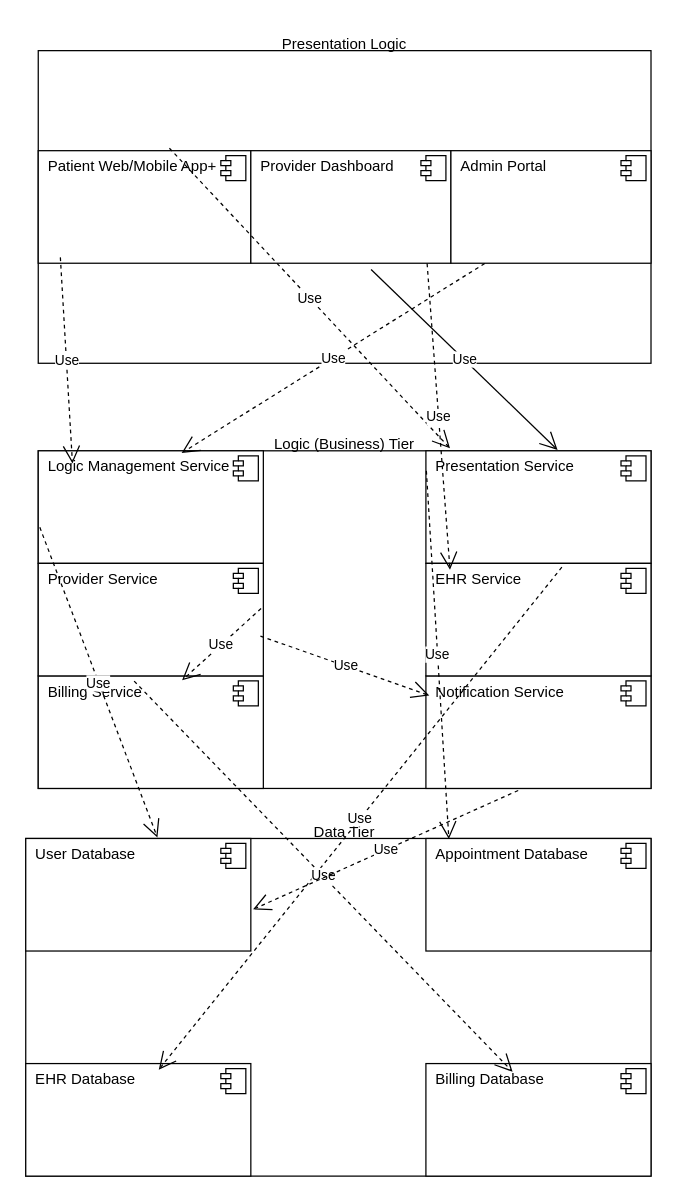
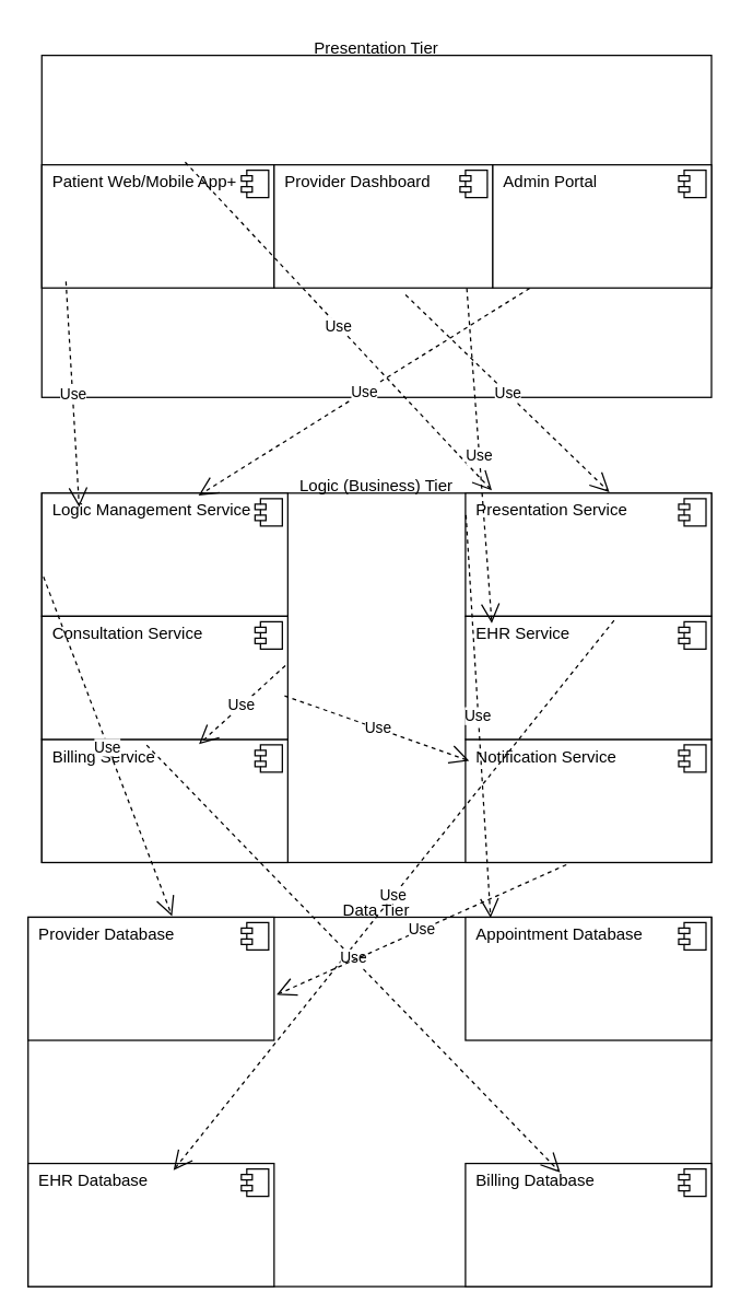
  <mxCell id="0" />
  <mxCell id="1" parent="0" />
  <mxCell id="2" value="" style="rounded=0;whiteSpace=wrap;html=1;" vertex="1" parent="1"><mxGeometry x="30" y="40" width="490" height="250" as="geometry" /></mxCell>
- <mxCell id="3" value="Presentation Logic" style="text;html=1;whiteSpace=wrap;strokeColor=none;fillColor=none;align=center;verticalAlign=middle;rounded=0;" vertex="1" parent="1"><mxGeometry x="200" y="20" width="150" height="30" as="geometry" /></mxCell>
+ <mxCell id="3" value="Presentation Tier" style="text;html=1;whiteSpace=wrap;strokeColor=none;fillColor=none;align=center;verticalAlign=middle;rounded=0;" vertex="1" parent="1"><mxGeometry x="200" y="20" width="150" height="30" as="geometry" /></mxCell>
  <mxCell id="4" value="" style="rounded=0;whiteSpace=wrap;html=1;" vertex="1" parent="1"><mxGeometry x="30" y="360" width="490" height="270" as="geometry" /></mxCell>
  <mxCell id="5" value="Logic (Business) Tier" style="text;html=1;whiteSpace=wrap;strokeColor=none;fillColor=none;align=center;verticalAlign=middle;rounded=0;" vertex="1" parent="1"><mxGeometry x="210" y="340" width="130" height="30" as="geometry" /></mxCell>
  <mxCell id="6" value="" style="rounded=0;whiteSpace=wrap;html=1;" vertex="1" parent="1"><mxGeometry x="20" y="670" width="500" height="270" as="geometry" /></mxCell>
  <mxCell id="7" value="Data Tier" style="text;html=1;whiteSpace=wrap;strokeColor=none;fillColor=none;align=center;verticalAlign=middle;rounded=0;" vertex="1" parent="1"><mxGeometry x="245" y="650" width="60" height="30" as="geometry" /></mxCell>
  <mxCell id="8" value="&lt;p style=&quot;margin:0px;margin-top:6px;text-align:center;&quot;&gt;&lt;/p&gt;&lt;p style=&quot;margin:0px;margin-left:8px;&quot;&gt;&lt;span style=&quot;background-color: transparent; color: light-dark(rgb(0, 0, 0), rgb(255, 255, 255));&quot;&gt;Patient Web/Mobile App&lt;/span&gt;+&amp;nbsp;&lt;/p&gt;" style="align=left;overflow=fill;html=1;dropTarget=0;whiteSpace=wrap;" vertex="1" parent="1"><mxGeometry x="30" y="120" width="170" height="90" as="geometry" /></mxCell>
  <mxCell id="9" value="" style="shape=component;jettyWidth=8;jettyHeight=4;" vertex="1" parent="8"><mxGeometry x="1" width="20" height="20" relative="1" as="geometry"><mxPoint x="-24" y="4" as="offset" /></mxGeometry></mxCell>
  <mxCell id="10" value="&lt;p style=&quot;margin:0px;margin-top:6px;text-align:center;&quot;&gt;&lt;/p&gt;&lt;p style=&quot;margin:0px;margin-left:8px;&quot;&gt;&lt;span style=&quot;background-color: transparent; color: light-dark(rgb(0, 0, 0), rgb(255, 255, 255));&quot;&gt;Provider Dashboard&lt;/span&gt;&lt;/p&gt;" style="align=left;overflow=fill;html=1;dropTarget=0;whiteSpace=wrap;" vertex="1" parent="1"><mxGeometry x="200" y="120" width="160" height="90" as="geometry" /></mxCell>
  <mxCell id="11" value="" style="shape=component;jettyWidth=8;jettyHeight=4;" vertex="1" parent="10"><mxGeometry x="1" width="20" height="20" relative="1" as="geometry"><mxPoint x="-24" y="4" as="offset" /></mxGeometry></mxCell>
  <mxCell id="12" value="&lt;p style=&quot;margin:0px;margin-top:6px;text-align:center;&quot;&gt;&lt;/p&gt;&lt;p style=&quot;margin:0px;margin-left:8px;&quot;&gt;&lt;span style=&quot;background-color: transparent; color: light-dark(rgb(0, 0, 0), rgb(255, 255, 255));&quot;&gt;Admin Portal&lt;/span&gt;&lt;/p&gt;" style="align=left;overflow=fill;html=1;dropTarget=0;whiteSpace=wrap;" vertex="1" parent="1"><mxGeometry x="360" y="120" width="160" height="90" as="geometry" /></mxCell>
  <mxCell id="13" value="" style="shape=component;jettyWidth=8;jettyHeight=4;" vertex="1" parent="12"><mxGeometry x="1" width="20" height="20" relative="1" as="geometry"><mxPoint x="-24" y="4" as="offset" /></mxGeometry></mxCell>
  <mxCell id="14" value="&lt;p style=&quot;margin:0px;margin-top:6px;text-align:center;&quot;&gt;&lt;/p&gt;&lt;p style=&quot;margin:0px;margin-left:8px;&quot;&gt;&lt;span style=&quot;background-color: transparent; color: light-dark(rgb(0, 0, 0), rgb(255, 255, 255));&quot;&gt;Logic Management Service&lt;/span&gt;&lt;/p&gt;" style="align=left;overflow=fill;html=1;dropTarget=0;whiteSpace=wrap;" vertex="1" parent="1"><mxGeometry x="30" y="360" width="180" height="90" as="geometry" /></mxCell>
  <mxCell id="15" value="" style="shape=component;jettyWidth=8;jettyHeight=4;" vertex="1" parent="14"><mxGeometry x="1" width="20" height="20" relative="1" as="geometry"><mxPoint x="-24" y="4" as="offset" /></mxGeometry></mxCell>
  <mxCell id="16" value="&lt;p style=&quot;margin:0px;margin-top:6px;text-align:center;&quot;&gt;&lt;/p&gt;&lt;p style=&quot;margin:0px;margin-left:8px;&quot;&gt;&lt;span style=&quot;background-color: transparent; color: light-dark(rgb(0, 0, 0), rgb(255, 255, 255));&quot;&gt;Presentation Service&lt;/span&gt;&lt;/p&gt;" style="align=left;overflow=fill;html=1;dropTarget=0;whiteSpace=wrap;" vertex="1" parent="1"><mxGeometry x="340" y="360" width="180" height="90" as="geometry" /></mxCell>
  <mxCell id="17" value="" style="shape=component;jettyWidth=8;jettyHeight=4;" vertex="1" parent="16"><mxGeometry x="1" width="20" height="20" relative="1" as="geometry"><mxPoint x="-24" y="4" as="offset" /></mxGeometry></mxCell>
  <mxCell id="18" value="&lt;p style=&quot;margin:0px;margin-top:6px;text-align:center;&quot;&gt;&lt;/p&gt;&lt;p style=&quot;margin:0px;margin-left:8px;&quot;&gt;&lt;span style=&quot;background-color: transparent; color: light-dark(rgb(0, 0, 0), rgb(255, 255, 255));&quot;&gt;Billing Service&lt;/span&gt;&lt;/p&gt;" style="align=left;overflow=fill;html=1;dropTarget=0;whiteSpace=wrap;" vertex="1" parent="1"><mxGeometry x="30" y="540" width="180" height="90" as="geometry" /></mxCell>
  <mxCell id="19" value="" style="shape=component;jettyWidth=8;jettyHeight=4;" vertex="1" parent="18"><mxGeometry x="1" width="20" height="20" relative="1" as="geometry"><mxPoint x="-24" y="4" as="offset" /></mxGeometry></mxCell>
  <mxCell id="20" value="&lt;p style=&quot;margin:0px;margin-top:6px;text-align:center;&quot;&gt;&lt;/p&gt;&lt;p style=&quot;margin:0px;margin-left:8px;&quot;&gt;&lt;span style=&quot;background-color: transparent; color: light-dark(rgb(0, 0, 0), rgb(255, 255, 255));&quot;&gt;Notification Service&lt;/span&gt;&lt;/p&gt;" style="align=left;overflow=fill;html=1;dropTarget=0;whiteSpace=wrap;" vertex="1" parent="1"><mxGeometry x="340" y="540" width="180" height="90" as="geometry" /></mxCell>
  <mxCell id="21" value="" style="shape=component;jettyWidth=8;jettyHeight=4;" vertex="1" parent="20"><mxGeometry x="1" width="20" height="20" relative="1" as="geometry"><mxPoint x="-24" y="4" as="offset" /></mxGeometry></mxCell>
- <mxCell id="22" value="&lt;p style=&quot;margin:0px;margin-top:6px;text-align:center;&quot;&gt;&lt;/p&gt;&lt;p style=&quot;margin:0px;margin-left:8px;&quot;&gt;&lt;span style=&quot;background-color: transparent; color: light-dark(rgb(0, 0, 0), rgb(255, 255, 255));&quot;&gt;Provider Service&lt;/span&gt;&lt;/p&gt;" style="align=left;overflow=fill;html=1;dropTarget=0;whiteSpace=wrap;" vertex="1" parent="1"><mxGeometry x="30" y="450" width="180" height="90" as="geometry" /></mxCell>
+ <mxCell id="22" value="&lt;p style=&quot;margin:0px;margin-top:6px;text-align:center;&quot;&gt;&lt;/p&gt;&lt;p style=&quot;margin:0px;margin-left:8px;&quot;&gt;&lt;span style=&quot;background-color: transparent; color: light-dark(rgb(0, 0, 0), rgb(255, 255, 255));&quot;&gt;Consultation Service&lt;/span&gt;&lt;/p&gt;" style="align=left;overflow=fill;html=1;dropTarget=0;whiteSpace=wrap;" vertex="1" parent="1"><mxGeometry x="30" y="450" width="180" height="90" as="geometry" /></mxCell>
  <mxCell id="23" value="" style="shape=component;jettyWidth=8;jettyHeight=4;" vertex="1" parent="22"><mxGeometry x="1" width="20" height="20" relative="1" as="geometry"><mxPoint x="-24" y="4" as="offset" /></mxGeometry></mxCell>
  <mxCell id="24" value="&lt;p style=&quot;margin:0px;margin-top:6px;text-align:center;&quot;&gt;&lt;/p&gt;&lt;p style=&quot;margin:0px;margin-left:8px;&quot;&gt;&lt;span style=&quot;background-color: transparent; color: light-dark(rgb(0, 0, 0), rgb(255, 255, 255));&quot;&gt;EHR Service&lt;/span&gt;&lt;/p&gt;" style="align=left;overflow=fill;html=1;dropTarget=0;whiteSpace=wrap;" vertex="1" parent="1"><mxGeometry x="340" y="450" width="180" height="90" as="geometry" /></mxCell>
  <mxCell id="25" value="" style="shape=component;jettyWidth=8;jettyHeight=4;" vertex="1" parent="24"><mxGeometry x="1" width="20" height="20" relative="1" as="geometry"><mxPoint x="-24" y="4" as="offset" /></mxGeometry></mxCell>
- <mxCell id="26" value="&lt;p style=&quot;margin:0px;margin-top:6px;text-align:center;&quot;&gt;&lt;/p&gt;&lt;p style=&quot;margin:0px;margin-left:8px;&quot;&gt;&lt;span style=&quot;background-color: transparent; color: light-dark(rgb(0, 0, 0), rgb(255, 255, 255));&quot;&gt;User Database&lt;/span&gt;&lt;/p&gt;" style="align=left;overflow=fill;html=1;dropTarget=0;whiteSpace=wrap;" vertex="1" parent="1"><mxGeometry x="20" y="670" width="180" height="90" as="geometry" /></mxCell>
+ <mxCell id="26" value="&lt;p style=&quot;margin:0px;margin-top:6px;text-align:center;&quot;&gt;&lt;/p&gt;&lt;p style=&quot;margin:0px;margin-left:8px;&quot;&gt;&lt;span style=&quot;background-color: transparent; color: light-dark(rgb(0, 0, 0), rgb(255, 255, 255));&quot;&gt;Provider Database&lt;/span&gt;&lt;/p&gt;" style="align=left;overflow=fill;html=1;dropTarget=0;whiteSpace=wrap;" vertex="1" parent="1"><mxGeometry x="20" y="670" width="180" height="90" as="geometry" /></mxCell>
  <mxCell id="27" value="" style="shape=component;jettyWidth=8;jettyHeight=4;" vertex="1" parent="26"><mxGeometry x="1" width="20" height="20" relative="1" as="geometry"><mxPoint x="-24" y="4" as="offset" /></mxGeometry></mxCell>
  <mxCell id="28" value="&lt;p style=&quot;margin:0px;margin-top:6px;text-align:center;&quot;&gt;&lt;/p&gt;&lt;p style=&quot;margin:0px;margin-left:8px;&quot;&gt;&lt;span style=&quot;background-color: transparent; color: light-dark(rgb(0, 0, 0), rgb(255, 255, 255));&quot;&gt;Appointment Database&lt;/span&gt;&lt;/p&gt;" style="align=left;overflow=fill;html=1;dropTarget=0;whiteSpace=wrap;" vertex="1" parent="1"><mxGeometry x="340" y="670" width="180" height="90" as="geometry" /></mxCell>
  <mxCell id="29" value="" style="shape=component;jettyWidth=8;jettyHeight=4;" vertex="1" parent="28"><mxGeometry x="1" width="20" height="20" relative="1" as="geometry"><mxPoint x="-24" y="4" as="offset" /></mxGeometry></mxCell>
  <mxCell id="30" value="&lt;p style=&quot;margin:0px;margin-top:6px;text-align:center;&quot;&gt;&lt;/p&gt;&lt;p style=&quot;margin:0px;margin-left:8px;&quot;&gt;&lt;span style=&quot;background-color: transparent; color: light-dark(rgb(0, 0, 0), rgb(255, 255, 255));&quot;&gt;EHR Database&lt;/span&gt;&lt;/p&gt;" style="align=left;overflow=fill;html=1;dropTarget=0;whiteSpace=wrap;" vertex="1" parent="1"><mxGeometry x="20" y="850" width="180" height="90" as="geometry" /></mxCell>
  <mxCell id="31" value="" style="shape=component;jettyWidth=8;jettyHeight=4;" vertex="1" parent="30"><mxGeometry x="1" width="20" height="20" relative="1" as="geometry"><mxPoint x="-24" y="4" as="offset" /></mxGeometry></mxCell>
  <mxCell id="32" value="&lt;p style=&quot;margin:0px;margin-top:6px;text-align:center;&quot;&gt;&lt;/p&gt;&lt;p style=&quot;margin:0px;margin-left:8px;&quot;&gt;&lt;span style=&quot;background-color: transparent; color: light-dark(rgb(0, 0, 0), rgb(255, 255, 255));&quot;&gt;Billing Database&lt;/span&gt;&lt;/p&gt;" style="align=left;overflow=fill;html=1;dropTarget=0;whiteSpace=wrap;" vertex="1" parent="1"><mxGeometry x="340" y="850" width="180" height="90" as="geometry" /></mxCell>
  <mxCell id="33" value="" style="shape=component;jettyWidth=8;jettyHeight=4;" vertex="1" parent="32"><mxGeometry x="1" width="20" height="20" relative="1" as="geometry"><mxPoint x="-24" y="4" as="offset" /></mxGeometry></mxCell>
  <mxCell id="34" value="Use" style="endArrow=open;endSize=12;dashed=1;html=1;rounded=0;exitX=0.617;exitY=-0.022;exitDx=0;exitDy=0;exitPerimeter=0;entryX=0.107;entryY=-0.022;entryDx=0;entryDy=0;entryPerimeter=0;" edge="1" parent="1" source="8" target="16"><mxGeometry width="160" relative="1" as="geometry"><mxPoint x="145" y="250" as="sourcePoint" /><mxPoint x="305" y="250" as="targetPoint" /></mxGeometry></mxCell>
  <mxCell id="35" value="Use" style="endArrow=open;endSize=12;dashed=1;html=1;rounded=0;exitX=0.104;exitY=0.948;exitDx=0;exitDy=0;exitPerimeter=0;entryX=0.152;entryY=0.113;entryDx=0;entryDy=0;entryPerimeter=0;" edge="1" parent="1" source="8" target="14"><mxGeometry width="160" relative="1" as="geometry"><mxPoint x="-110" y="320" as="sourcePoint" /><mxPoint x="50" y="320" as="targetPoint" /></mxGeometry></mxCell>
  <mxCell id="36" value="Use" style="endArrow=open;endSize=12;dashed=1;html=1;rounded=0;exitX=0.881;exitY=1.002;exitDx=0;exitDy=0;exitPerimeter=0;entryX=0.107;entryY=0.056;entryDx=0;entryDy=0;entryPerimeter=0;" edge="1" parent="1" source="10" target="24"><mxGeometry width="160" relative="1" as="geometry"><mxPoint x="340" y="250" as="sourcePoint" /><mxPoint x="500" y="250" as="targetPoint" /></mxGeometry></mxCell>
- <mxCell id="37" value="Use" style="endArrow=open;endSize=12;dashed=0;html=1;rounded=0;exitX=0.601;exitY=1.056;exitDx=0;exitDy=0;exitPerimeter=0;entryX=0.585;entryY=-0.008;entryDx=0;entryDy=0;entryPerimeter=0;" edge="1" parent="1" source="10" target="16"><mxGeometry width="160" relative="1" as="geometry"><mxPoint x="150" y="270" as="sourcePoint" /><mxPoint x="310" y="270" as="targetPoint" /></mxGeometry></mxCell>
+ <mxCell id="37" value="Use" style="endArrow=open;endSize=12;dashed=1;html=1;rounded=0;exitX=0.601;exitY=1.056;exitDx=0;exitDy=0;exitPerimeter=0;entryX=0.585;entryY=-0.008;entryDx=0;entryDy=0;entryPerimeter=0;" edge="1" parent="1" source="10" target="16"><mxGeometry width="160" relative="1" as="geometry"><mxPoint x="150" y="270" as="sourcePoint" /><mxPoint x="310" y="270" as="targetPoint" /></mxGeometry></mxCell>
  <mxCell id="38" value="Use" style="endArrow=open;endSize=12;dashed=1;html=1;rounded=0;exitX=0.169;exitY=1.002;exitDx=0;exitDy=0;exitPerimeter=0;entryX=0.637;entryY=0.019;entryDx=0;entryDy=0;entryPerimeter=0;" edge="1" parent="1" source="12" target="14"><mxGeometry width="160" relative="1" as="geometry"><mxPoint x="-90" y="320" as="sourcePoint" /><mxPoint x="70" y="320" as="targetPoint" /></mxGeometry></mxCell>
  <mxCell id="39" value="Use" style="endArrow=open;endSize=12;dashed=1;html=1;rounded=0;exitX=0.987;exitY=0.646;exitDx=0;exitDy=0;exitPerimeter=0;entryX=0.015;entryY=0.174;entryDx=0;entryDy=0;entryPerimeter=0;" edge="1" parent="1" source="22" target="20"><mxGeometry width="160" relative="1" as="geometry"><mxPoint x="240" y="500" as="sourcePoint" /><mxPoint x="400" y="500" as="targetPoint" /></mxGeometry></mxCell>
  <mxCell id="40" value="Use" style="endArrow=open;endSize=12;dashed=1;html=1;rounded=0;exitX=0.99;exitY=0.401;exitDx=0;exitDy=0;exitPerimeter=0;entryX=0.639;entryY=0.039;entryDx=0;entryDy=0;entryPerimeter=0;" edge="1" parent="1" source="22" target="18"><mxGeometry width="160" relative="1" as="geometry"><mxPoint x="250" y="490" as="sourcePoint" /><mxPoint x="410" y="490" as="targetPoint" /></mxGeometry></mxCell>
  <mxCell id="41" value="Use" style="endArrow=open;endSize=12;dashed=1;html=1;rounded=0;exitX=0.002;exitY=0.178;exitDx=0;exitDy=0;exitPerimeter=0;entryX=0.102;entryY=0.005;entryDx=0;entryDy=0;entryPerimeter=0;" edge="1" parent="1" source="16" target="28"><mxGeometry width="160" relative="1" as="geometry"><mxPoint x="-130" y="510" as="sourcePoint" /><mxPoint x="30" y="510" as="targetPoint" /></mxGeometry></mxCell>
  <mxCell id="42" value="Use" style="endArrow=open;endSize=12;dashed=1;html=1;rounded=0;exitX=0.007;exitY=0.68;exitDx=0;exitDy=0;exitPerimeter=0;entryX=0.585;entryY=-0.008;entryDx=0;entryDy=0;entryPerimeter=0;" edge="1" parent="1" source="14" target="26"><mxGeometry width="160" relative="1" as="geometry"><mxPoint x="90" y="650" as="sourcePoint" /><mxPoint x="250" y="650" as="targetPoint" /></mxGeometry></mxCell>
  <mxCell id="43" value="Use" style="endArrow=open;endSize=12;dashed=1;html=1;rounded=0;exitX=0.604;exitY=0.034;exitDx=0;exitDy=0;exitPerimeter=0;entryX=0.591;entryY=0.054;entryDx=0;entryDy=0;entryPerimeter=0;" edge="1" parent="1" source="24" target="30"><mxGeometry width="160" relative="1" as="geometry"><mxPoint x="240" y="710" as="sourcePoint" /><mxPoint x="400" y="710" as="targetPoint" /></mxGeometry></mxCell>
  <mxCell id="44" value="Use" style="endArrow=open;endSize=12;dashed=1;html=1;rounded=0;exitX=0.426;exitY=0.046;exitDx=0;exitDy=0;exitPerimeter=0;entryX=0.385;entryY=0.073;entryDx=0;entryDy=0;entryPerimeter=0;" edge="1" parent="1" source="18" target="32"><mxGeometry width="160" relative="1" as="geometry"><mxPoint x="-120" y="500" as="sourcePoint" /><mxPoint x="40" y="500" as="targetPoint" /></mxGeometry></mxCell>
  <mxCell id="45" value="Use" style="endArrow=open;endSize=12;dashed=1;html=1;rounded=0;exitX=0.41;exitY=1.018;exitDx=0;exitDy=0;exitPerimeter=0;entryX=1.01;entryY=0.63;entryDx=0;entryDy=0;entryPerimeter=0;" edge="1" parent="1" source="20" target="26"><mxGeometry width="160" relative="1" as="geometry"><mxPoint x="-140" y="740" as="sourcePoint" /><mxPoint x="20" y="740" as="targetPoint" /></mxGeometry></mxCell>
